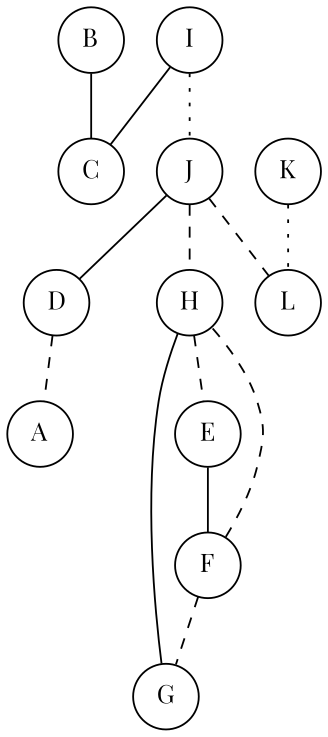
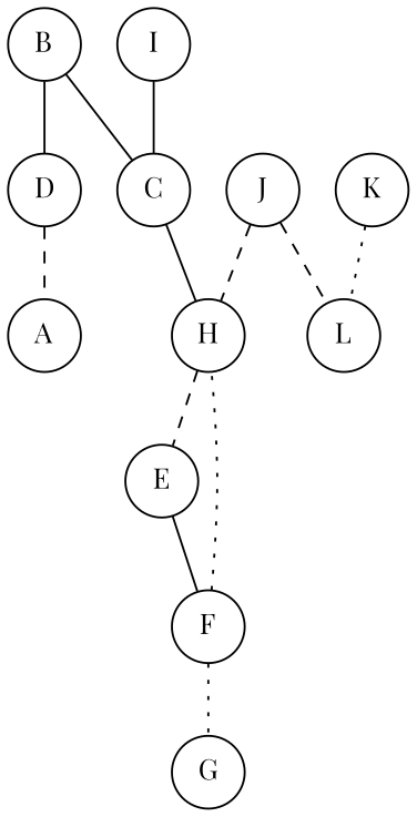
  graph {
    fontname="Playfair Display"
    node [fontname="Playfair Display" shape=circle]
    edge [fontname="Playfair Display" style=solid]
    B
    C
    D
    G
    H
    A
    E
    F
    K
    L
    I
    J
    B -- C
-   J -- D
+   B -- D
    D -- A [style=dashed]
-   G -- H
+   C -- H
    H -- E [style=dashed]
    E -- F
-   F -- G [style=dashed]
-   F -- H [style=dashed]
+   F -- G [style=dotted]
+   F -- H [style=dotted]
    K -- L [style=dotted]
    I -- C
-   I -- J [style=dotted]
    J -- H [style=dashed]
    J -- L [style=dashed]
  }
